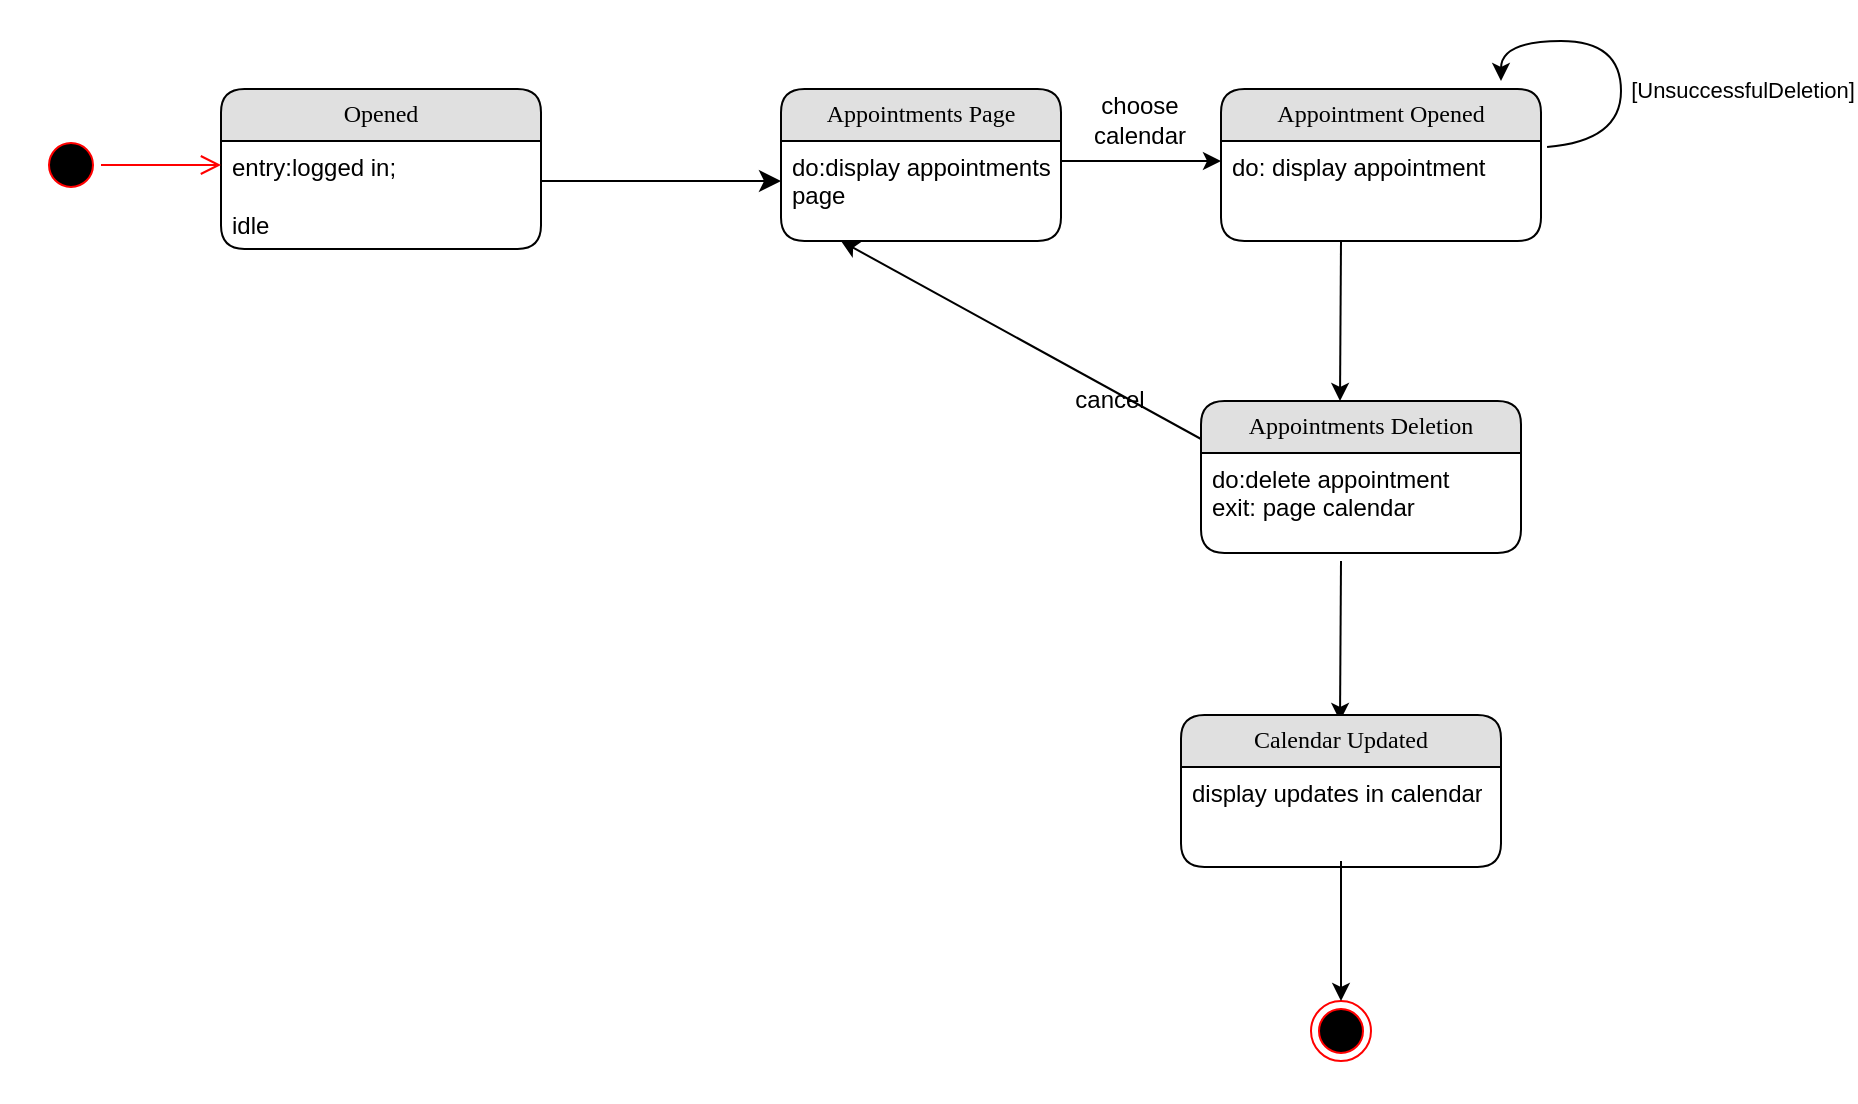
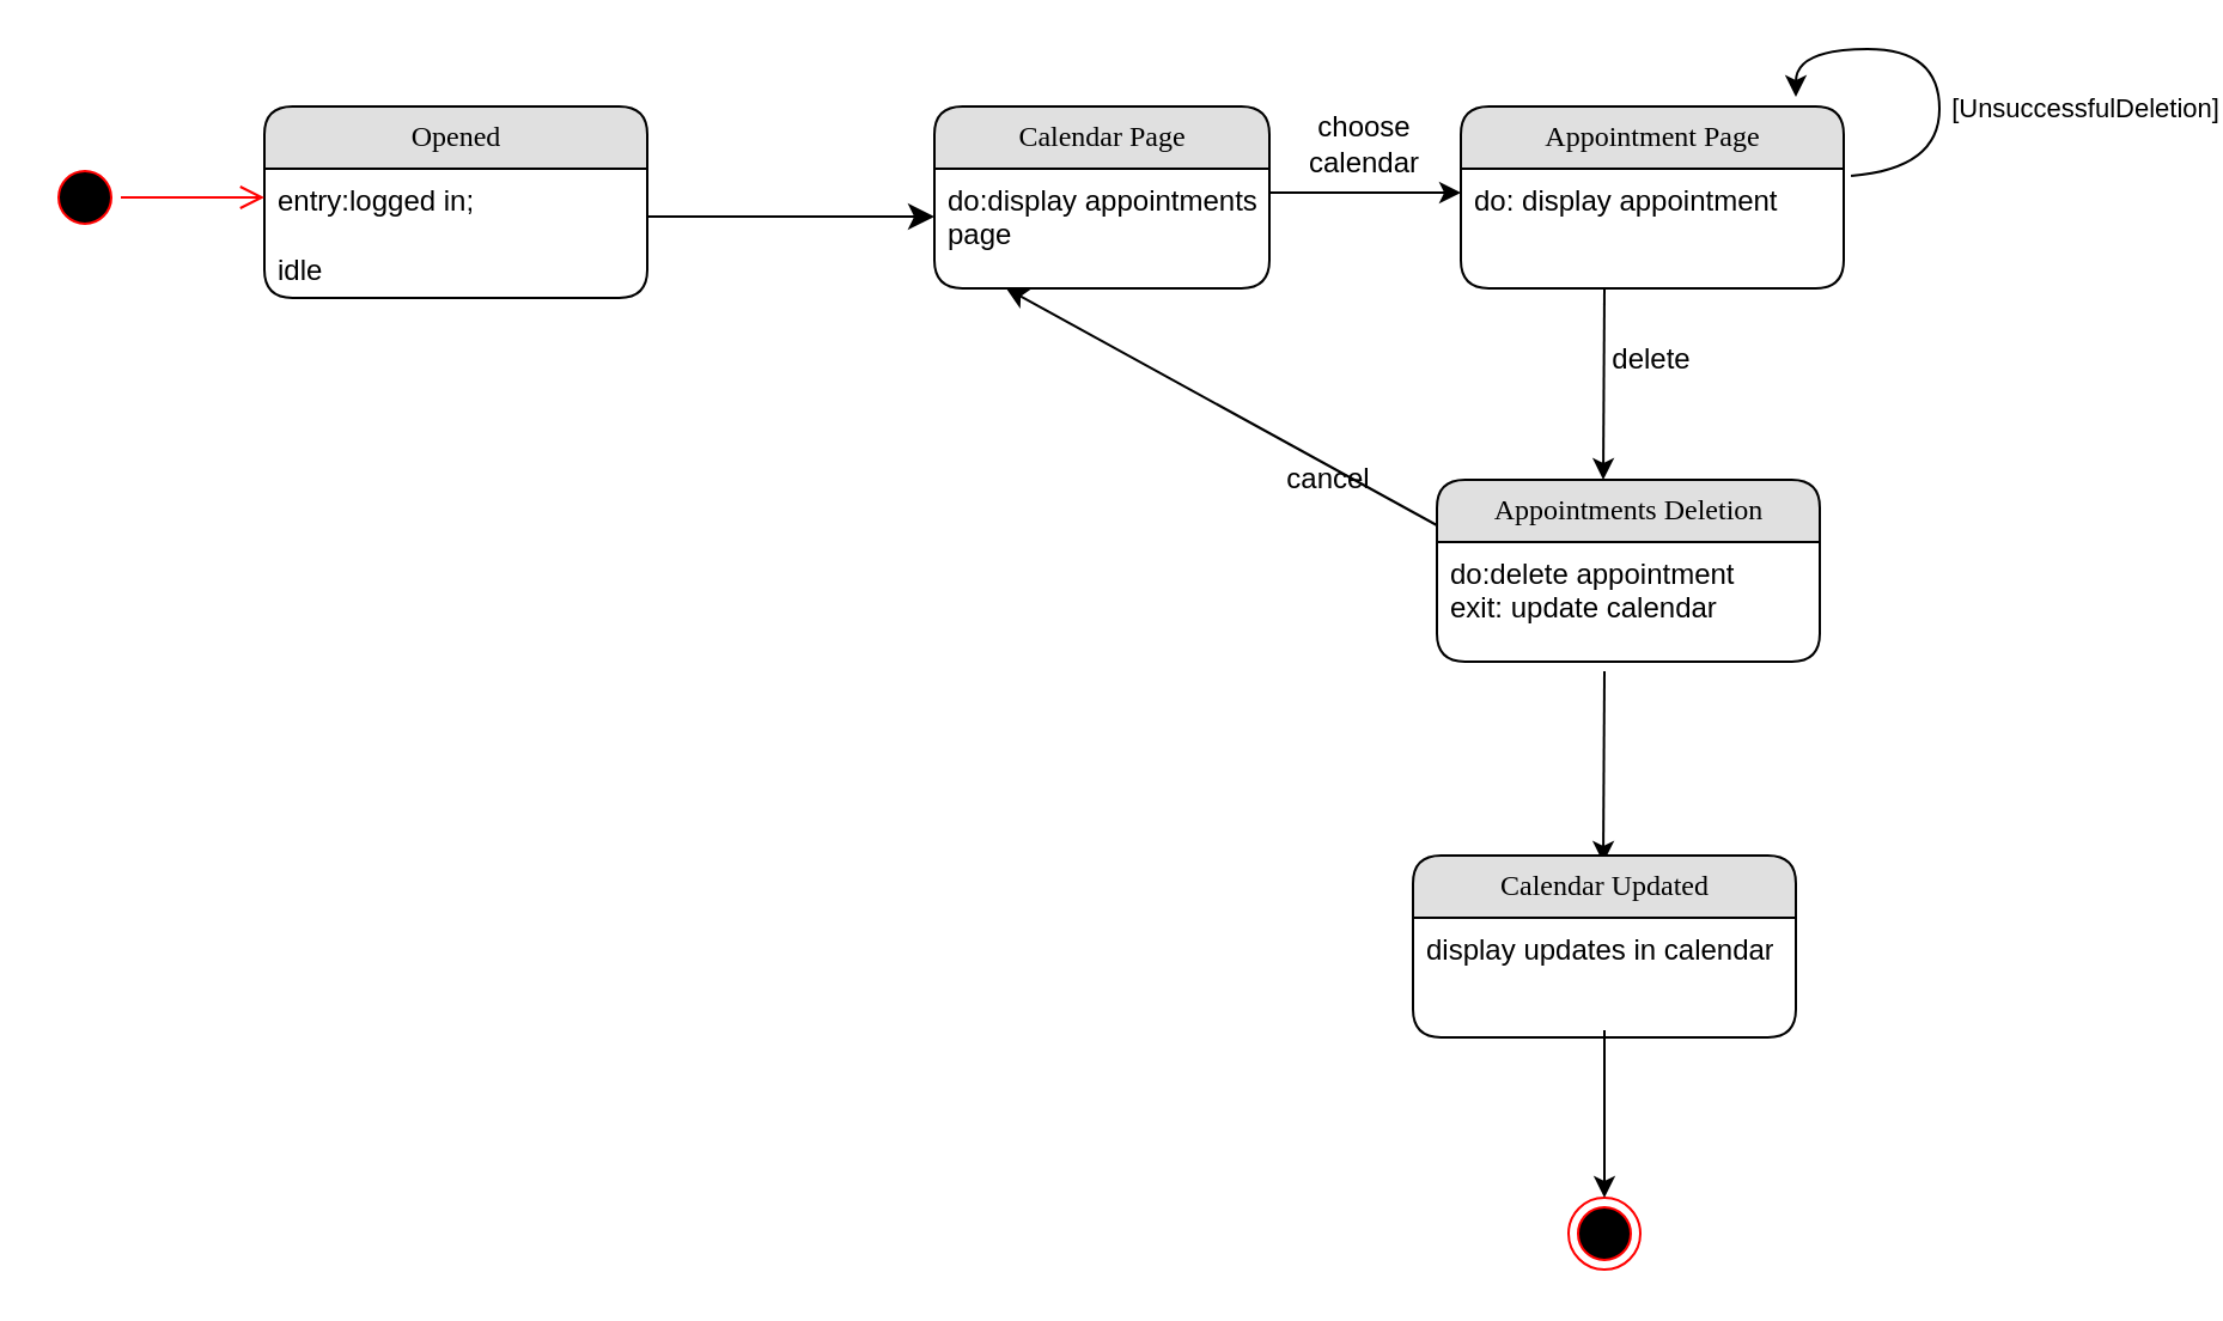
  <mxCell id="0" />
  <mxCell id="1" parent="0" />
  <mxCell id="2" value="Opened" style="swimlane;html=1;fontStyle=0;childLayout=stackLayout;horizontal=1;startSize=26;fillColor=#e0e0e0;horizontalStack=0;resizeParent=1;resizeLast=0;collapsible=1;marginBottom=0;swimlaneFillColor=#ffffff;align=center;rounded=1;shadow=0;comic=0;labelBackgroundColor=none;strokeWidth=1;fontFamily=Verdana;fontSize=12" parent="1" vertex="1"><mxGeometry x="110" y="44" width="160" height="80" as="geometry" /></mxCell>
  <mxCell id="3" value="entry:logged in;&lt;br&gt;&lt;br&gt;idle" style="text;html=1;strokeColor=none;fillColor=none;spacingLeft=4;spacingRight=4;whiteSpace=wrap;overflow=hidden;rotatable=0;points=[[0,0.5],[1,0.5]];portConstraint=eastwest;" parent="2" vertex="1"><mxGeometry y="26" width="160" height="54" as="geometry" /></mxCell>
  <mxCell id="4" style="edgeStyle=orthogonalEdgeStyle;html=1;labelBackgroundColor=none;startFill=0;startSize=8;endFill=1;endSize=8;fontFamily=Verdana;fontSize=12;" parent="1" source="2" edge="1"><mxGeometry relative="1" as="geometry"><mxPoint x="390" y="90" as="targetPoint" /><Array as="points"><mxPoint x="190" y="110" /></Array></mxGeometry></mxCell>
  <mxCell id="5" value="" style="ellipse;html=1;shape=startState;fillColor=#000000;strokeColor=#ff0000;" parent="1" vertex="1"><mxGeometry x="20" y="67" width="30" height="30" as="geometry" /></mxCell>
  <mxCell id="6" value="" style="edgeStyle=orthogonalEdgeStyle;html=1;verticalAlign=bottom;endArrow=open;endSize=8;strokeColor=#ff0000;" parent="1" source="5" edge="1"><mxGeometry relative="1" as="geometry"><mxPoint x="110" y="82" as="targetPoint" /></mxGeometry></mxCell>
  <mxCell id="7" value="" style="endArrow=classic;html=1;" parent="1" edge="1"><mxGeometry width="50" height="50" relative="1" as="geometry"><mxPoint x="670" y="120" as="sourcePoint" /><mxPoint x="669.5" y="200" as="targetPoint" /></mxGeometry></mxCell>
  <mxCell id="8" value="Appointments Deletion" style="swimlane;html=1;fontStyle=0;childLayout=stackLayout;horizontal=1;startSize=26;fillColor=#e0e0e0;horizontalStack=0;resizeParent=1;resizeLast=0;collapsible=1;marginBottom=0;swimlaneFillColor=#ffffff;align=center;rounded=1;shadow=0;comic=0;labelBackgroundColor=none;strokeWidth=1;fontFamily=Verdana;fontSize=12" parent="1" vertex="1"><mxGeometry x="600" y="200" width="160" height="76" as="geometry" /></mxCell>
- <mxCell id="9" value="do:delete appointment&lt;br&gt;exit: page calendar" style="text;html=1;strokeColor=none;fillColor=none;spacingLeft=4;spacingRight=4;whiteSpace=wrap;overflow=hidden;rotatable=0;points=[[0,0.5],[1,0.5]];portConstraint=eastwest;" parent="8" vertex="1"><mxGeometry y="26" width="160" height="34" as="geometry" /></mxCell>
+ <mxCell id="9" value="do:delete appointment&lt;br&gt;exit: update calendar" style="text;html=1;strokeColor=none;fillColor=none;spacingLeft=4;spacingRight=4;whiteSpace=wrap;overflow=hidden;rotatable=0;points=[[0,0.5],[1,0.5]];portConstraint=eastwest;" parent="8" vertex="1"><mxGeometry y="26" width="160" height="34" as="geometry" /></mxCell>
  <mxCell id="10" value="" style="endArrow=classic;html=1;" parent="1" edge="1"><mxGeometry width="50" height="50" relative="1" as="geometry"><mxPoint x="670" y="280" as="sourcePoint" /><mxPoint x="669.5" y="360" as="targetPoint" /></mxGeometry></mxCell>
- <mxCell id="12" value="Appointments Page" style="swimlane;html=1;fontStyle=0;childLayout=stackLayout;horizontal=1;startSize=26;fillColor=#e0e0e0;horizontalStack=0;resizeParent=1;resizeLast=0;collapsible=1;marginBottom=0;swimlaneFillColor=#ffffff;align=center;rounded=1;shadow=0;comic=0;labelBackgroundColor=none;strokeWidth=1;fontFamily=Verdana;fontSize=12" parent="1" vertex="1"><mxGeometry x="390" y="44" width="140" height="76" as="geometry" /></mxCell>
+ <mxCell id="11" value="delete" style="text;html=1;strokeColor=none;fillColor=none;align=center;verticalAlign=middle;whiteSpace=wrap;rounded=0;" parent="1" vertex="1"><mxGeometry x="670" y="140" width="40" height="20" as="geometry" /></mxCell>
+ <mxCell id="12" value="Calendar Page" style="swimlane;html=1;fontStyle=0;childLayout=stackLayout;horizontal=1;startSize=26;fillColor=#e0e0e0;horizontalStack=0;resizeParent=1;resizeLast=0;collapsible=1;marginBottom=0;swimlaneFillColor=#ffffff;align=center;rounded=1;shadow=0;comic=0;labelBackgroundColor=none;strokeWidth=1;fontFamily=Verdana;fontSize=12" parent="1" vertex="1"><mxGeometry x="390" y="44" width="140" height="76" as="geometry" /></mxCell>
  <mxCell id="13" value="do:display appointments page" style="text;html=1;strokeColor=none;fillColor=none;spacingLeft=4;spacingRight=4;whiteSpace=wrap;overflow=hidden;rotatable=0;points=[[0,0.5],[1,0.5]];portConstraint=eastwest;" parent="12" vertex="1"><mxGeometry y="26" width="140" height="34" as="geometry" /></mxCell>
  <mxCell id="14" value="" style="endArrow=classic;html=1;" parent="1" edge="1"><mxGeometry width="50" height="50" relative="1" as="geometry"><mxPoint x="530" y="80" as="sourcePoint" /><mxPoint x="610" y="80" as="targetPoint" /></mxGeometry></mxCell>
- <mxCell id="15" value="Appointment Opened" style="swimlane;html=1;fontStyle=0;childLayout=stackLayout;horizontal=1;startSize=26;fillColor=#e0e0e0;horizontalStack=0;resizeParent=1;resizeLast=0;collapsible=1;marginBottom=0;swimlaneFillColor=#ffffff;align=center;rounded=1;shadow=0;comic=0;labelBackgroundColor=none;strokeWidth=1;fontFamily=Verdana;fontSize=12" parent="1" vertex="1"><mxGeometry x="610" y="44" width="160" height="76" as="geometry" /></mxCell>
+ <mxCell id="15" value="Appointment Page" style="swimlane;html=1;fontStyle=0;childLayout=stackLayout;horizontal=1;startSize=26;fillColor=#e0e0e0;horizontalStack=0;resizeParent=1;resizeLast=0;collapsible=1;marginBottom=0;swimlaneFillColor=#ffffff;align=center;rounded=1;shadow=0;comic=0;labelBackgroundColor=none;strokeWidth=1;fontFamily=Verdana;fontSize=12" parent="1" vertex="1"><mxGeometry x="610" y="44" width="160" height="76" as="geometry" /></mxCell>
  <mxCell id="16" value="do: display appointment" style="text;html=1;strokeColor=none;fillColor=none;spacingLeft=4;spacingRight=4;whiteSpace=wrap;overflow=hidden;rotatable=0;points=[[0,0.5],[1,0.5]];portConstraint=eastwest;" parent="15" vertex="1"><mxGeometry y="26" width="160" height="26" as="geometry" /></mxCell>
  <mxCell id="17" value="choose calendar" style="text;html=1;strokeColor=none;fillColor=none;align=center;verticalAlign=middle;whiteSpace=wrap;rounded=0;" parent="1" vertex="1"><mxGeometry x="550" y="50" width="40" height="20" as="geometry" /></mxCell>
  <mxCell id="18" value="" style="ellipse;html=1;shape=endState;fillColor=#000000;strokeColor=#ff0000;" parent="1" vertex="1"><mxGeometry x="655" y="500" width="30" height="30" as="geometry" /></mxCell>
  <mxCell id="19" value="Calendar Updated" style="swimlane;html=1;fontStyle=0;childLayout=stackLayout;horizontal=1;startSize=26;fillColor=#e0e0e0;horizontalStack=0;resizeParent=1;resizeLast=0;collapsible=1;marginBottom=0;swimlaneFillColor=#ffffff;align=center;rounded=1;shadow=0;comic=0;labelBackgroundColor=none;strokeWidth=1;fontFamily=Verdana;fontSize=12" parent="1" vertex="1"><mxGeometry x="590" y="357" width="160" height="76" as="geometry" /></mxCell>
  <mxCell id="20" value="display updates in calendar" style="text;html=1;strokeColor=none;fillColor=none;spacingLeft=4;spacingRight=4;whiteSpace=wrap;overflow=hidden;rotatable=0;points=[[0,0.5],[1,0.5]];portConstraint=eastwest;" parent="19" vertex="1"><mxGeometry y="26" width="160" height="26" as="geometry" /></mxCell>
  <mxCell id="21" value="" style="endArrow=classic;html=1;" parent="1" edge="1"><mxGeometry width="50" height="50" relative="1" as="geometry"><mxPoint x="670" y="430" as="sourcePoint" /><mxPoint x="670" y="500" as="targetPoint" /></mxGeometry></mxCell>
  <mxCell id="22" value="" style="endArrow=classic;html=1;exitX=0;exitY=0.25;exitDx=0;exitDy=0;" parent="1" source="8" edge="1"><mxGeometry width="50" height="50" relative="1" as="geometry"><mxPoint x="630" y="230" as="sourcePoint" /><mxPoint x="420" y="120" as="targetPoint" /></mxGeometry></mxCell>
  <mxCell id="23" value="cancel" style="text;html=1;strokeColor=none;fillColor=none;align=center;verticalAlign=middle;whiteSpace=wrap;rounded=0;" parent="1" vertex="1"><mxGeometry x="535" y="190" width="40" height="20" as="geometry" /></mxCell>
  <mxCell id="24" value="" style="curved=1;endArrow=classic;html=1;exitX=1.019;exitY=0.115;exitDx=0;exitDy=0;exitPerimeter=0;" parent="1" source="16" edge="1"><mxGeometry width="50" height="50" relative="1" as="geometry"><mxPoint x="750" y="70" as="sourcePoint" /><mxPoint x="750" y="40" as="targetPoint" /><Array as="points"><mxPoint x="810" y="70" /><mxPoint x="810" y="20" /><mxPoint x="750" y="20" /></Array></mxGeometry></mxCell>
  <mxCell id="25" value="[UnsuccessfulDeletion]" style="edgeLabel;html=1;align=center;verticalAlign=middle;resizable=0;points=[];" parent="24" vertex="1" connectable="0"><mxGeometry x="0.123" y="1" relative="1" as="geometry"><mxPoint x="66.92" y="23" as="offset" /></mxGeometry></mxCell>
